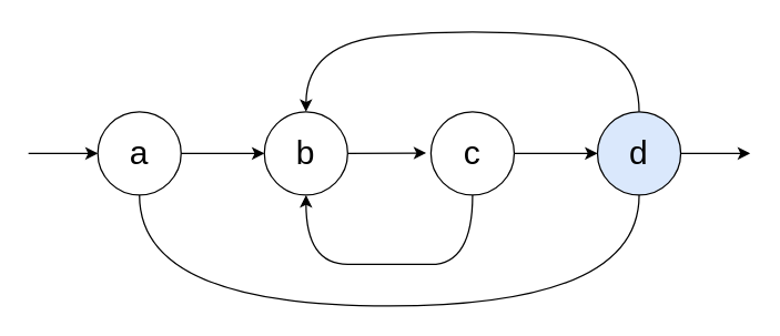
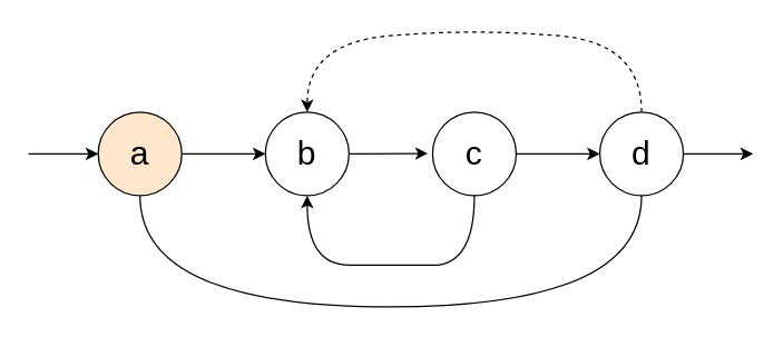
  <mxCell id="0" />
  <mxCell id="1" parent="0" />
- <mxCell id="2" value="&lt;span style=&quot;font-size: 24px;&quot;&gt;a&lt;/span&gt;" style="ellipse;whiteSpace=wrap;html=1;" vertex="1" parent="1"><mxGeometry x="70" y="80" width="60" height="60" as="geometry" /></mxCell>
+ <mxCell id="2" value="&lt;span style=&quot;font-size: 24px;&quot;&gt;a&lt;/span&gt;" style="ellipse;whiteSpace=wrap;html=1;fillColor=#ffe6cc;" vertex="1" parent="1"><mxGeometry x="70" y="80" width="60" height="60" as="geometry" /></mxCell>
  <mxCell id="3" value="&lt;font style=&quot;font-size: 24px;&quot;&gt;b&lt;/font&gt;" style="ellipse;whiteSpace=wrap;html=1;" vertex="1" parent="1"><mxGeometry x="190" y="80" width="60" height="60" as="geometry" /></mxCell>
  <mxCell id="4" value="&lt;font style=&quot;font-size: 24px;&quot;&gt;c&lt;/font&gt;" style="ellipse;whiteSpace=wrap;html=1;" vertex="1" parent="1"><mxGeometry x="310" y="80" width="60" height="60" as="geometry" /></mxCell>
- <mxCell id="5" value="&lt;font style=&quot;font-size: 24px;&quot;&gt;d&lt;/font&gt;" style="ellipse;whiteSpace=wrap;html=1;fillColor=#dae8fc;" vertex="1" parent="1"><mxGeometry x="430" y="80" width="60" height="60" as="geometry" /></mxCell>
+ <mxCell id="5" value="&lt;font style=&quot;font-size: 24px;&quot;&gt;d&lt;/font&gt;" style="ellipse;whiteSpace=wrap;html=1;" vertex="1" parent="1"><mxGeometry x="430" y="80" width="60" height="60" as="geometry" /></mxCell>
  <mxCell id="6" value="" style="endArrow=classic;html=1;rounded=0;exitX=1;exitY=0.5;exitDx=0;exitDy=0;entryX=0;entryY=0.5;entryDx=0;entryDy=0;" edge="1" parent="1" source="2" target="3"><mxGeometry width="50" height="50" relative="1" as="geometry"><mxPoint x="280" y="280" as="sourcePoint" /><mxPoint x="330" y="230" as="targetPoint" /></mxGeometry></mxCell>
  <mxCell id="7" value="" style="endArrow=classic;html=1;rounded=0;exitX=1;exitY=0.5;exitDx=0;exitDy=0;entryX=-0.057;entryY=0.495;entryDx=0;entryDy=0;entryPerimeter=0;" edge="1" parent="1" source="3" target="4"><mxGeometry width="50" height="50" relative="1" as="geometry"><mxPoint x="140" y="120" as="sourcePoint" /><mxPoint x="200" y="120" as="targetPoint" /></mxGeometry></mxCell>
  <mxCell id="8" value="" style="endArrow=classic;html=1;rounded=0;entryX=0;entryY=0.5;entryDx=0;entryDy=0;" edge="1" parent="1" target="5"><mxGeometry width="50" height="50" relative="1" as="geometry"><mxPoint x="370" y="110" as="sourcePoint" /><mxPoint x="210" y="130" as="targetPoint" /></mxGeometry></mxCell>
  <mxCell id="9" value="" style="curved=1;endArrow=classic;html=1;rounded=0;entryX=0.5;entryY=1;entryDx=0;entryDy=0;exitX=0.5;exitY=1;exitDx=0;exitDy=0;" edge="1" parent="1" source="4" target="3"><mxGeometry width="50" height="50" relative="1" as="geometry"><mxPoint x="170" y="270" as="sourcePoint" /><mxPoint x="220" y="220" as="targetPoint" /><Array as="points"><mxPoint x="340" y="190" /><mxPoint x="280" y="190" /><mxPoint x="220" y="190" /></Array></mxGeometry></mxCell>
- <mxCell id="10" value="" style="curved=1;endArrow=classic;html=1;rounded=0;entryX=0.5;entryY=0;entryDx=0;entryDy=0;exitX=0.5;exitY=0;exitDx=0;exitDy=0;" edge="1" parent="1" source="5" target="3"><mxGeometry width="50" height="50" relative="1" as="geometry"><mxPoint x="350" y="150" as="sourcePoint" /><mxPoint x="230" y="150" as="targetPoint" /><Array as="points"><mxPoint x="460" y="30" /><mxPoint x="340" y="20" /><mxPoint x="220" y="30" /></Array></mxGeometry></mxCell>
+ <mxCell id="10" value="" style="curved=1;endArrow=classic;html=1;rounded=0;entryX=0.5;entryY=0;entryDx=0;entryDy=0;exitX=0.5;exitY=0;exitDx=0;exitDy=0;dashed=1;" edge="1" parent="1" source="5" target="3"><mxGeometry width="50" height="50" relative="1" as="geometry"><mxPoint x="350" y="150" as="sourcePoint" /><mxPoint x="230" y="150" as="targetPoint" /><Array as="points"><mxPoint x="460" y="30" /><mxPoint x="340" y="20" /><mxPoint x="220" y="30" /></Array></mxGeometry></mxCell>
  <mxCell id="11" value="" style="endArrow=classic;html=1;rounded=0;entryX=0;entryY=0.5;entryDx=0;entryDy=0;" edge="1" parent="1" target="2"><mxGeometry width="50" height="50" relative="1" as="geometry"><mxPoint x="20" y="110" as="sourcePoint" /><mxPoint x="330" y="160" as="targetPoint" /></mxGeometry></mxCell>
  <mxCell id="12" value="" style="endArrow=classic;html=1;rounded=0;exitX=1;exitY=0.5;exitDx=0;exitDy=0;" edge="1" parent="1" source="5"><mxGeometry width="50" height="50" relative="1" as="geometry"><mxPoint x="30" y="120" as="sourcePoint" /><mxPoint x="540" y="110" as="targetPoint" /></mxGeometry></mxCell>
  <mxCell id="13" value="" style="curved=1;endArrow=none;html=1;rounded=0;entryX=0.5;entryY=1;entryDx=0;entryDy=0;exitX=0.5;exitY=1;exitDx=0;exitDy=0;" edge="1" parent="1" source="5" target="2"><mxGeometry width="50" height="50" relative="1" as="geometry"><mxPoint x="430" y="290" as="sourcePoint" /><mxPoint x="190" y="290" as="targetPoint" /><Array as="points"><mxPoint x="460" y="220" /><mxPoint x="100" y="220" /></Array></mxGeometry></mxCell>
